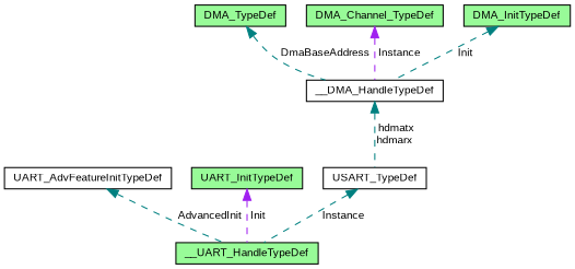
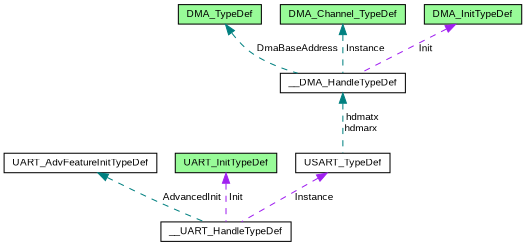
  digraph {
    fontname="Liberation Sans"
    node [color=black fillcolor=white fontname="Liberation Sans" fontsize=10 shape=record style=filled]
    edge [color=purple dir=back fontname="Liberation Sans" fontsize=10 labelfontname=Helvetica labelfontsize=10 style=dashed]
-   n1 [fillcolor=palegreen fontcolor=black height=0.2 label=__UART_HandleTypeDef width=0.4]
+   n1 [fontcolor=black height=0.2 label=__UART_HandleTypeDef width=0.4]
    n2 [height=0.2 label=UART_AdvFeatureInitTypeDef width=0.4]
    n3 [fillcolor=palegreen height=0.2 label=UART_InitTypeDef width=0.4]
    n4 [height=0.2 label=__DMA_HandleTypeDef width=0.4]
    n5 [height=0.2 label=USART_TypeDef width=0.4]
    n6 [fillcolor=palegreen height=0.2 label=DMA_TypeDef width=0.4]
    n7 [fillcolor=palegreen height=0.2 label=DMA_Channel_TypeDef width=0.4]
    n8 [fillcolor=palegreen height=0.2 label=DMA_InitTypeDef width=0.4]
    n2 -> n1 [color=teal label=" AdvancedInit"]
    n3 -> n1 [label=" Init"]
    n4 -> n5 [color=teal label=" hdmatx\nhdmarx"]
-   n5 -> n1 [color=teal label=" Instance"]
+   n5 -> n1 [label=" Instance"]
    n6 -> n4 [color=teal label=" DmaBaseAddress"]
-   n7 -> n4 [label=" Instance"]
-   n8 -> n4 [color=teal label=" Init"]
+   n7 -> n4 [color=teal label=" Instance"]
+   n8 -> n4 [label=" Init"]
  }
